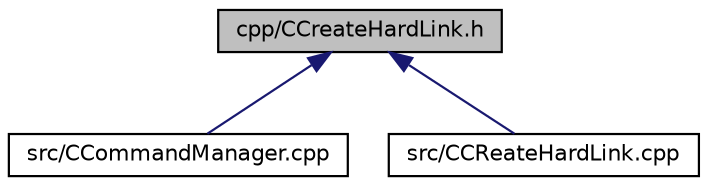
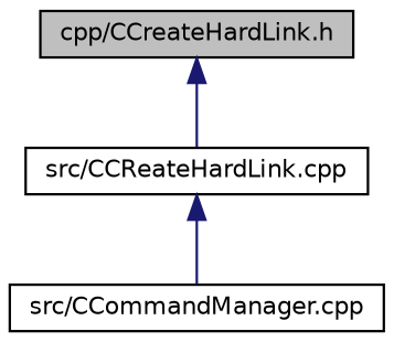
  digraph {
    node [color=black fillcolor=white fontname=Helvetica fontsize=10 shape=record style=filled]
    edge [color=midnightblue dir=back fontname=Helvetica fontsize=10 labelfontname=Helvetica labelfontsize=10 style=solid]
    n1 [fillcolor=grey75 fontcolor=black height=0.2 label="cpp/CCreateHardLink.h" width=0.4]
    n2 [height=0.2 label="src/CCommandManager.cpp" width=0.4]
    n3 [height=0.2 label="src/CCReateHardLink.cpp" width=0.4]
-   n1 -> n2
+   n3 -> n2
    n1 -> n3
  }
